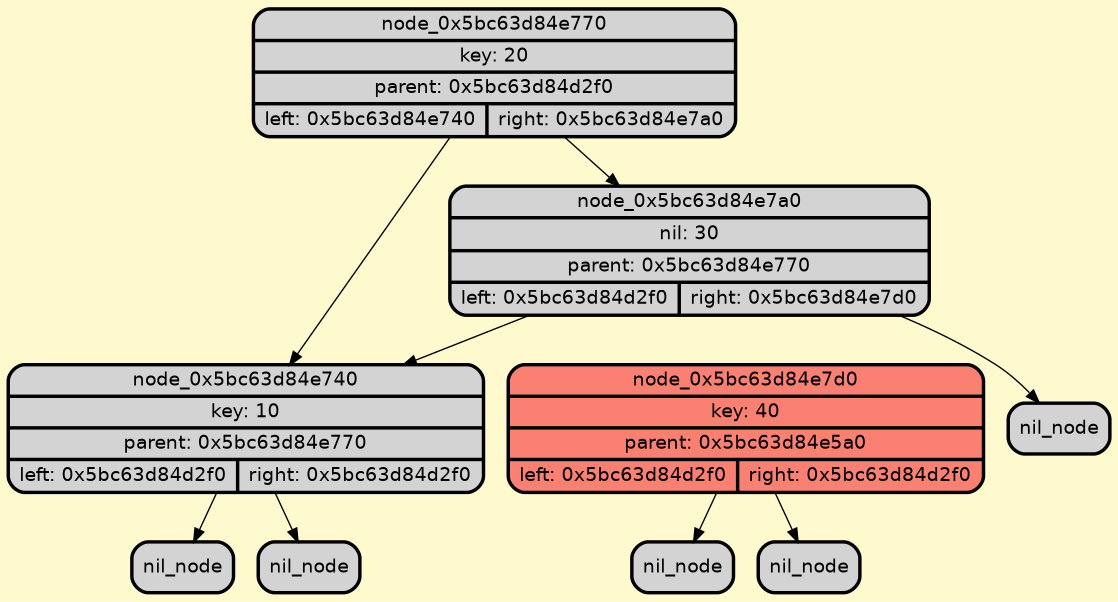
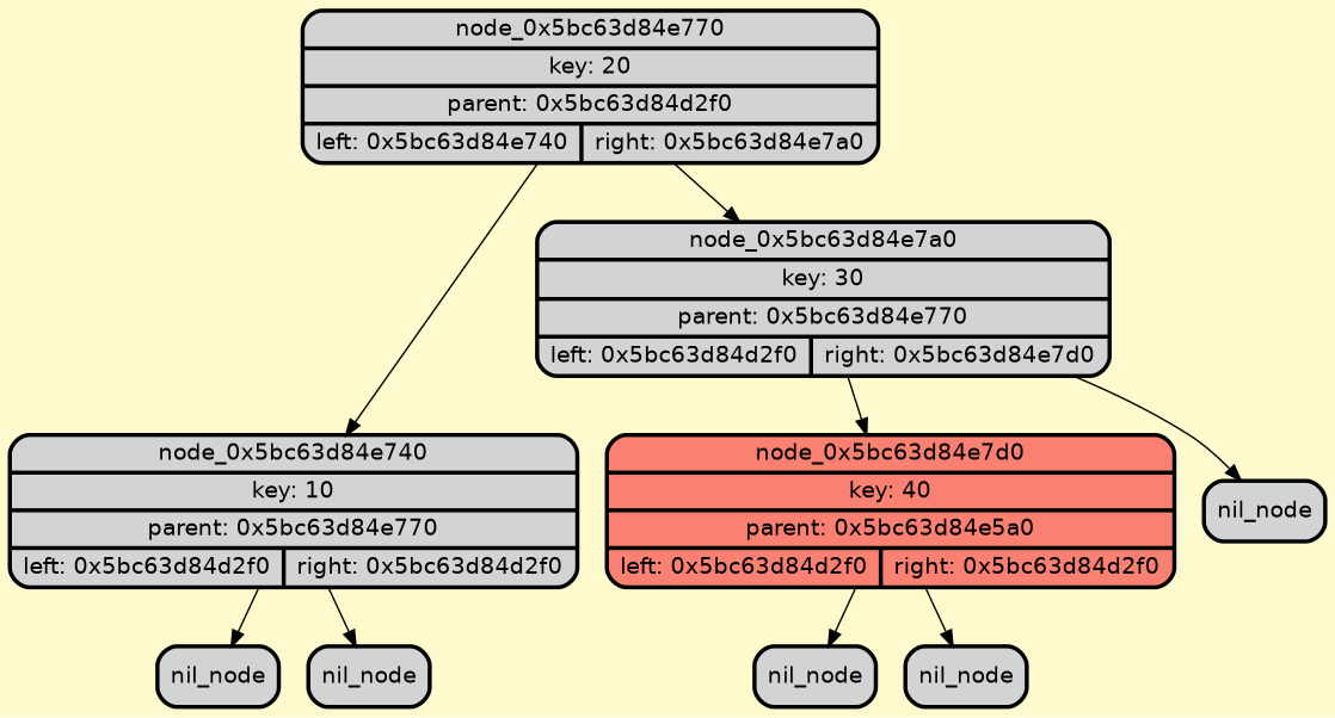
  digraph {
    bgcolor=lemonchiffon
    rankdir=TB
    node [color="#000000" fillcolor=lightgray fontcolor="#000000" fontname=Helvetica penwidth=2.5 shape=Mrecord style=filled]
    n1 [label="{ node_0x5bc63d84e770 | key: 20 | parent: 0x5bc63d84d2f0| { left: 0x5bc63d84e740 | right: 0x5bc63d84e7a0 } }"]
    n2 [label="{ node_0x5bc63d84e740 | key: 10 | parent: 0x5bc63d84e770| { left: 0x5bc63d84d2f0 | right: 0x5bc63d84d2f0 } }"]
-   n3 [label="{ node_0x5bc63d84e7a0 | nil: 30 | parent: 0x5bc63d84e770| { left: 0x5bc63d84d2f0 | right: 0x5bc63d84e7d0 } }"]
+   n3 [label="{ node_0x5bc63d84e7a0 | key: 30 | parent: 0x5bc63d84e770| { left: 0x5bc63d84d2f0 | right: 0x5bc63d84e7d0 } }"]
    n4 [label=nil_node]
    n5 [label=nil_node]
    n6 [fillcolor=salmon label="{ node_0x5bc63d84e7d0 | key: 40 | parent: 0x5bc63d84e5a0| { left: 0x5bc63d84d2f0 | right: 0x5bc63d84d2f0 } }"]
    n7 [label=nil_node]
    n8 [label=nil_node]
    n9 [label=nil_node]
    n1 -> n2
    n1 -> n3
    n2 -> n4
    n2 -> n5
-   n3 -> n2
+   n3 -> n6
    n3 -> n7
    n6 -> n8
    n6 -> n9
  }
